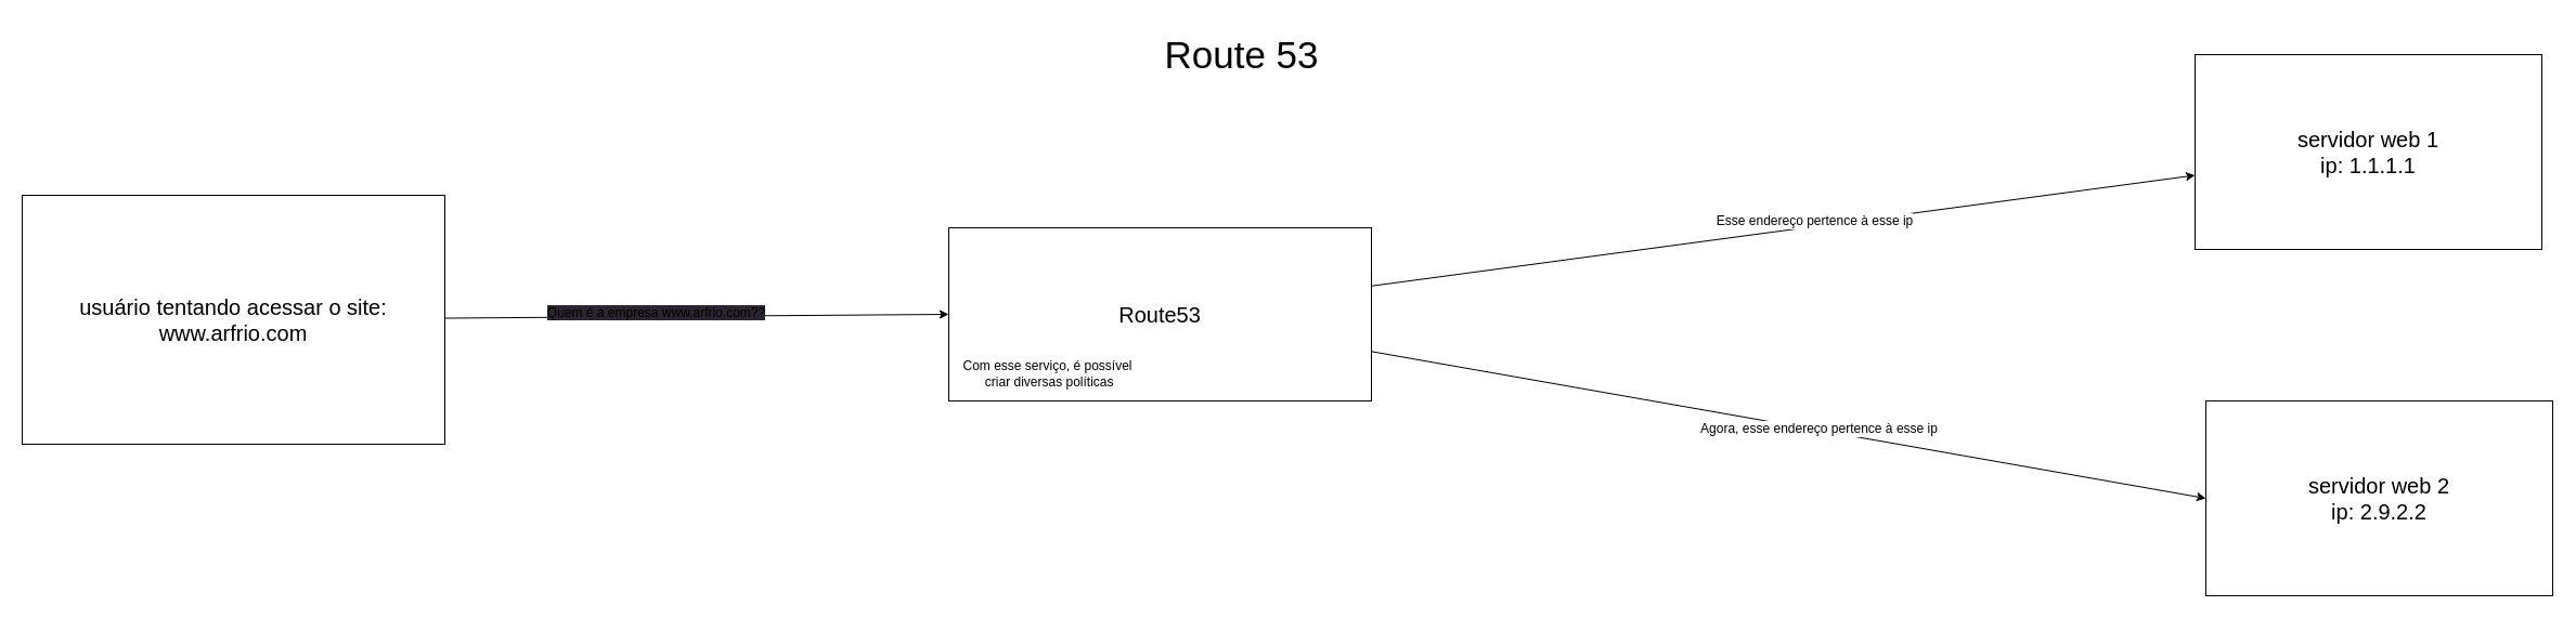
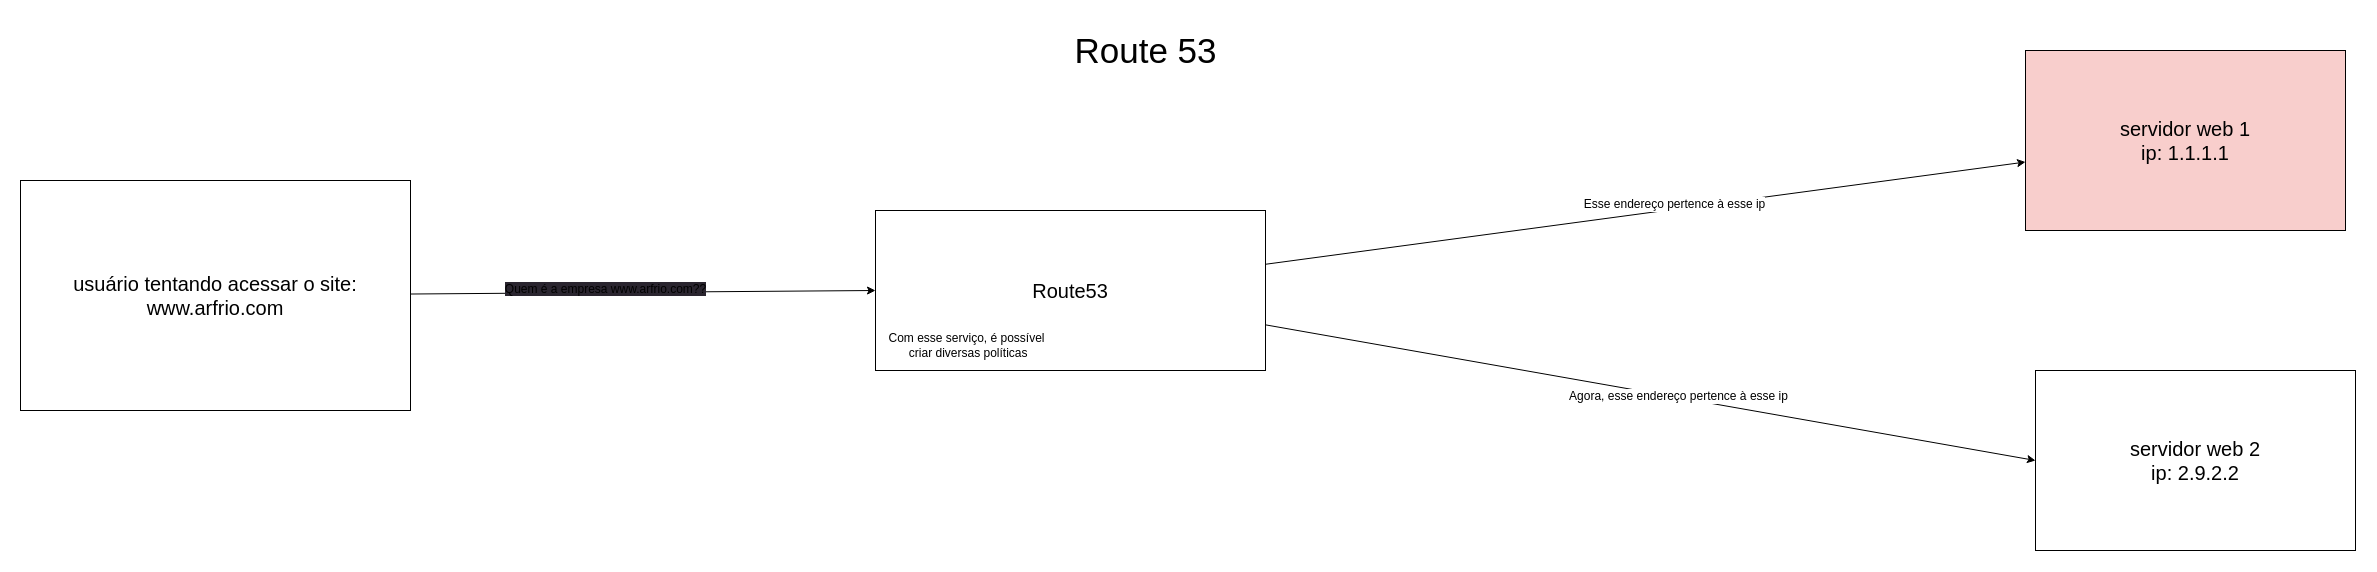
  <mxCell id="0" />
  <mxCell id="1" parent="0" />
  <mxCell id="2" value="Route 53" style="text;html=1;align=center;verticalAlign=middle;resizable=0;points=[];autosize=1;strokeColor=none;fillColor=none;fontSize=35;" vertex="1" parent="1"><mxGeometry x="1060" y="20" width="170" height="60" as="geometry" /></mxCell>
- <mxCell id="3" value="servidor web 1&lt;br&gt;ip: 1.1.1.1" style="whiteSpace=wrap;html=1;fontSize=20;" vertex="1" parent="1"><mxGeometry x="2025" y="50" width="320" height="180" as="geometry" /></mxCell>
+ <mxCell id="3" value="servidor web 1&lt;br&gt;ip: 1.1.1.1" style="whiteSpace=wrap;html=1;fontSize=20;fillColor=#f8cecc;" vertex="1" parent="1"><mxGeometry x="2025" y="50" width="320" height="180" as="geometry" /></mxCell>
  <mxCell id="4" value="servidor web 2&lt;br&gt;ip: 2.9.2.2" style="whiteSpace=wrap;html=1;fontSize=20;" vertex="1" parent="1"><mxGeometry x="2035" y="370" width="320" height="180" as="geometry" /></mxCell>
  <mxCell id="5" style="edgeStyle=none;html=1;entryX=0;entryY=0.5;entryDx=0;entryDy=0;fontSize=12;" edge="1" parent="1" source="7" target="12"><mxGeometry relative="1" as="geometry" /></mxCell>
  <mxCell id="6" value="&lt;span style=&quot;background-color: rgb(42, 37, 47);&quot;&gt;Quem é a empresa www.arfrio.com??&lt;/span&gt;" style="edgeLabel;html=1;align=center;verticalAlign=middle;resizable=0;points=[];fontSize=12;" vertex="1" connectable="0" parent="5"><mxGeometry x="-0.16" y="4" relative="1" as="geometry"><mxPoint as="offset" /></mxGeometry></mxCell>
  <mxCell id="7" value="usuário tentando acessar o site:&lt;br&gt;www.arfrio.com" style="whiteSpace=wrap;html=1;fontSize=20;" vertex="1" parent="1"><mxGeometry x="20" y="180" width="390" height="230" as="geometry" /></mxCell>
  <mxCell id="8" style="edgeStyle=none;html=1;fontSize=12;" edge="1" parent="1" source="12" target="3"><mxGeometry relative="1" as="geometry" /></mxCell>
  <mxCell id="9" value="Esse endereço pertence à esse ip" style="edgeLabel;html=1;align=center;verticalAlign=middle;resizable=0;points=[];fontSize=12;" vertex="1" connectable="0" parent="8"><mxGeometry x="0.077" y="5" relative="1" as="geometry"><mxPoint as="offset" /></mxGeometry></mxCell>
  <mxCell id="10" style="edgeStyle=none;html=1;entryX=0;entryY=0.5;entryDx=0;entryDy=0;fontSize=12;" edge="1" parent="1" source="12" target="4"><mxGeometry relative="1" as="geometry" /></mxCell>
  <mxCell id="11" value="Agora, esse endereço pertence à esse ip" style="edgeLabel;html=1;align=center;verticalAlign=middle;resizable=0;points=[];fontSize=12;" vertex="1" connectable="0" parent="10"><mxGeometry x="0.068" y="1" relative="1" as="geometry"><mxPoint x="1" as="offset" /></mxGeometry></mxCell>
  <mxCell id="12" value="Route53" style="whiteSpace=wrap;html=1;fontSize=20;" vertex="1" parent="1"><mxGeometry x="875" y="210" width="390" height="160" as="geometry" /></mxCell>
  <mxCell id="13" value="&lt;span style=&quot;font-size: 12px;&quot;&gt;Com esse serviço, é possível&lt;br style=&quot;font-size: 12px;&quot;&gt;&amp;nbsp;criar diversas políticas&lt;/span&gt;" style="text;html=1;align=center;verticalAlign=middle;resizable=0;points=[];autosize=1;strokeColor=none;fillColor=none;fontSize=12;" vertex="1" parent="1"><mxGeometry x="876" y="325" width="180" height="40" as="geometry" /></mxCell>
